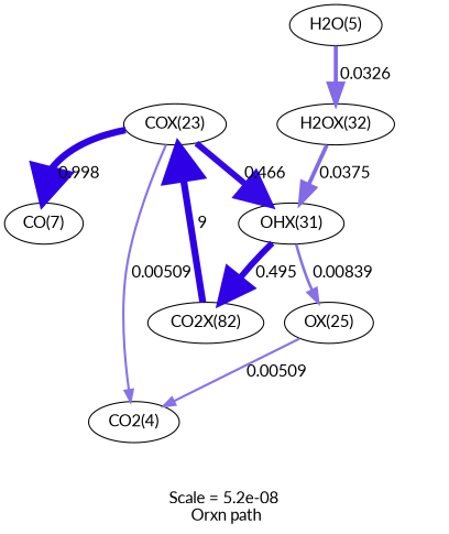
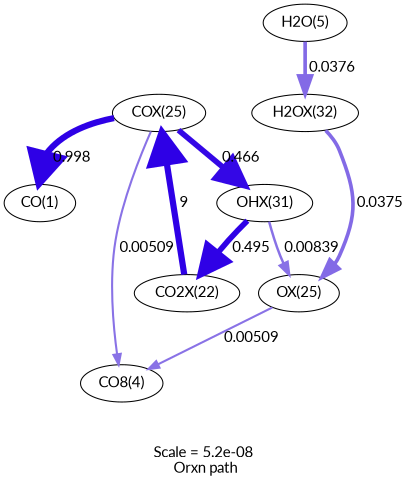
  digraph {
    fontname=Lato
    label="Scale = 5.2e-08\l Orxn path"
    node [fontname=Lato]
    edge [arrowsize=3 color="0.7, 1.5, 0.9" fontname=Lato penwidth=6]
-   n1 [label="CO2(4)"]
-   n2 [label="CO2X(82)"]
-   n3 [label="COX(23)"]
-   n4 [label="CO(7)"]
+   n1 [label="CO8(4)"]
+   n2 [label="CO2X(22)"]
+   n3 [label="COX(25)"]
+   n4 [label="CO(1)"]
    n5 [label="OHX(31)"]
    n6 [label="OX(25)"]
    n7 [label="H2OX(32)"]
    n8 [label="H2O(5)"]
    n2 -> n3 [label=" 9"]
    n3 -> n1 [arrowsize=1.01 color="0.7, 0.505, 0.9" label=" 0.00509" penwidth=2.01]
    n3 -> n4 [label=" 0.998"]
    n3 -> n5 [arrowsize=2.71 color="0.7, 0.966, 0.9" label=" 0.466" penwidth=5.42]
    n5 -> n2 [arrowsize=2.73 color="0.7, 0.995, 0.9" label=" 0.495" penwidth=5.47]
    n5 -> n6 [arrowsize=1.19 color="0.7, 0.508, 0.9" label=" 0.00839" penwidth=2.39]
    n6 -> n1 [arrowsize=1.01 color="0.7, 0.505, 0.9" label=" 0.00509" penwidth=2.01]
-   n7 -> n5 [arrowsize=1.76 color="0.7, 0.538, 0.9" label=" 0.0375" penwidth=3.52]
-   n8 -> n7 [arrowsize=1.76 color="0.7, 0.538, 0.9" label=" 0.0326" penwidth=3.52]
+   n7 -> n6 [arrowsize=1.76 color="0.7, 0.538, 0.9" label=" 0.0375" penwidth=3.52]
+   n8 -> n7 [arrowsize=1.76 color="0.7, 0.538, 0.9" label=" 0.0376" penwidth=3.52]
  }
